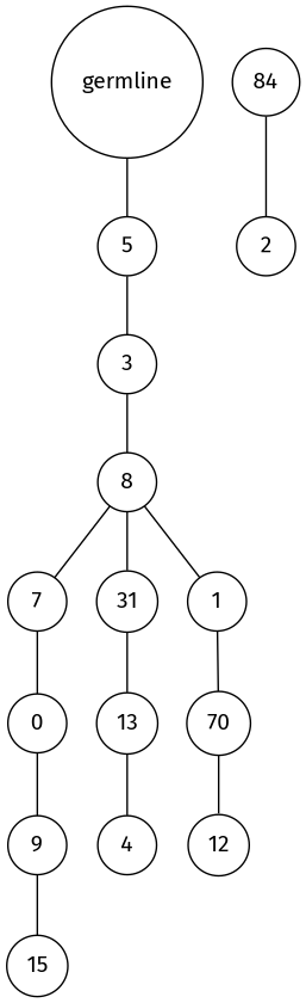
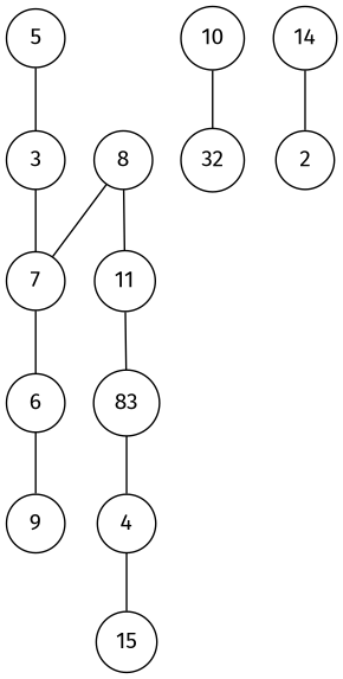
  graph {
    fontname="Fira Sans"
    rankdir=UD
    splines=line
    node [fontname="Fira Sans" shape=circle]
    edge [fontname="Fira Sans"]
-   n1 [label=germline]
    n2 [label=5]
    n3 [label=3]
    n4 [label=8]
    n5 [label=7]
-   n6 [label=31]
-   n7 [label=1]
-   n8 [label=0]
-   n9 [label=13]
-   n10 [label=70]
+   n6 [label=11]
+   n8 [label=6]
+   n9 [label=83]
+   n10 [label=10]
    n11 [label=9]
-   n12 [label=84]
+   n12 [label=14]
    n13 [label=2]
    n14 [label=4]
    n15 [label=15]
-   n16 [label=12]
-   n1 -- n2
+   n16 [label=32]
    n2 -- n3
-   n3 -- n4
+   n3 -- n5
    n4 -- n5
    n4 -- n6
-   n4 -- n7
    n5 -- n8
    n6 -- n9
-   n7 -- n10
    n8 -- n11
    n9 -- n14
    n10 -- n16
    n12 -- n13
-   n11 -- n15
+   n14 -- n15
  }
